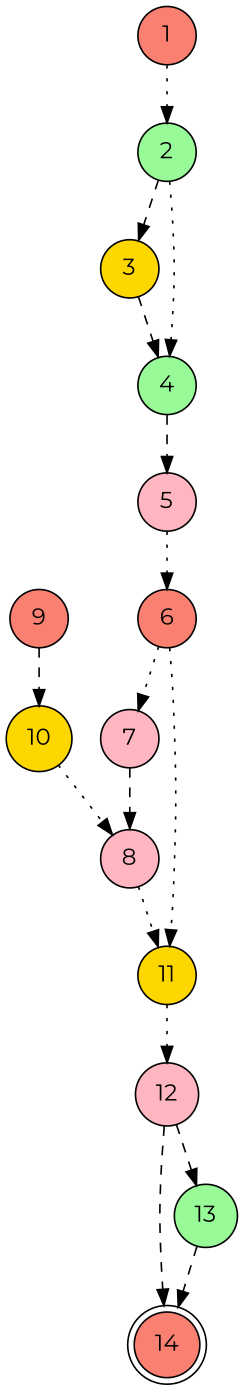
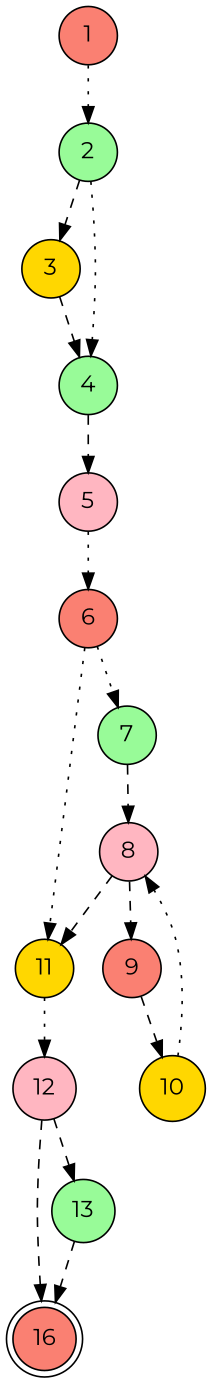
  digraph {
    fontname=Montserrat
    node [fillcolor=salmon fontname=Montserrat shape=circle style=filled]
    edge [fontname=Montserrat style=dashed]
-   14 [shape=doublecircle]
+   14 [shape=doublecircle label=16]
    2 [fillcolor=palegreen]
    1
    3 [fillcolor=gold]
    4 [fillcolor=palegreen]
    5 [fillcolor=lightpink]
    6
-   7 [fillcolor=lightpink]
+   7 [fillcolor=palegreen]
    11 [fillcolor=gold]
    8 [fillcolor=lightpink]
    12 [fillcolor=lightpink]
    9
    10 [fillcolor=gold]
    13 [fillcolor=palegreen]
    2 -> 3
    2 -> 4 [style=dotted]
    1 -> 2 [style=dotted]
    3 -> 4
    4 -> 5
    5 -> 6 [style=dotted]
    6 -> 7 [style=dotted]
    6 -> 11 [style=dotted]
    7 -> 8
    11 -> 12 [style=dotted]
-   8 -> 11 [style=dotted]
+   8 -> 11
+   8 -> 9
    12 -> 14
    12 -> 13
    9 -> 10
    10 -> 8 [style=dotted]
    13 -> 14
  }
